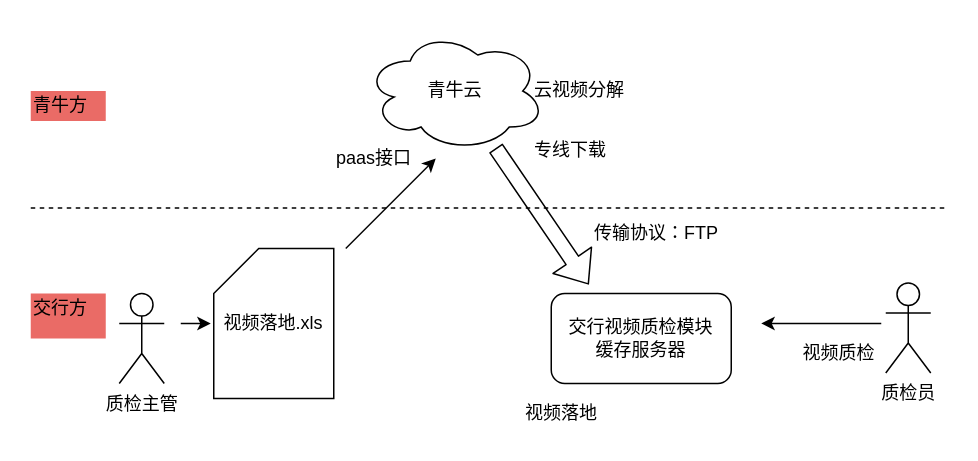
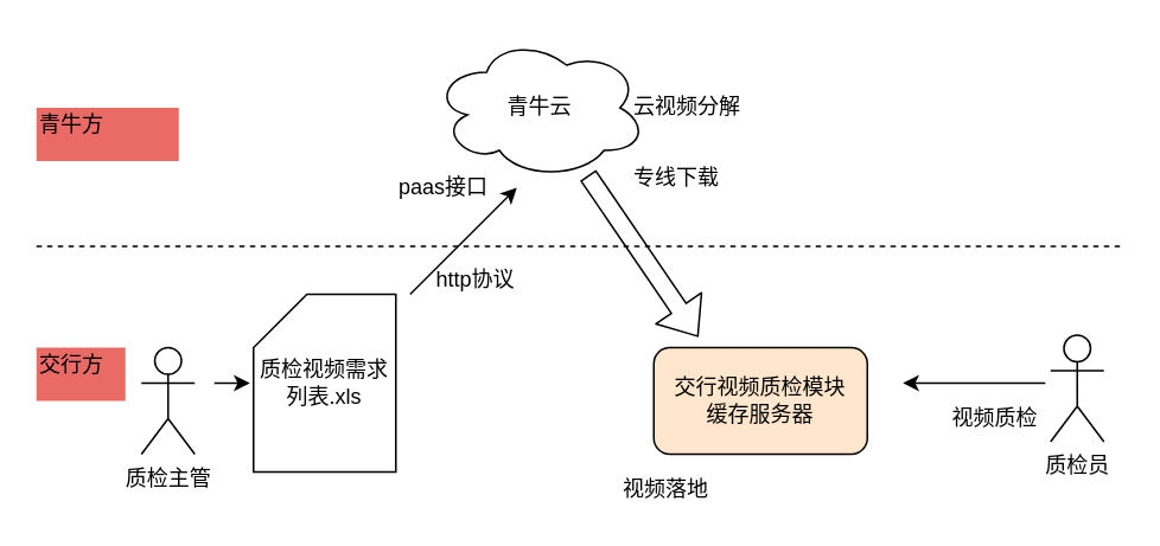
  <mxCell id="0" />
  <mxCell id="1" parent="0" />
  <mxCell id="2" value="青牛云" style="ellipse;shape=cloud;whiteSpace=wrap;html=1;" vertex="1" parent="1"><mxGeometry x="243" y="20" width="120" height="80" as="geometry" /></mxCell>
  <mxCell id="3" value="" style="shape=flexArrow;endArrow=classic;html=1;" edge="1" parent="1"><mxGeometry width="50" height="50" relative="1" as="geometry"><mxPoint x="330" y="98" as="sourcePoint" /><mxPoint x="392" y="189" as="targetPoint" /></mxGeometry></mxCell>
  <mxCell id="4" value="专线下载" style="text;html=1;resizable=0;points=[];autosize=1;align=left;verticalAlign=top;spacingTop=-4;" vertex="1" parent="1"><mxGeometry x="354" y="90" width="60" height="20" as="geometry" /></mxCell>
- <mxCell id="5" value="交行视频质检模块&lt;br&gt;缓存服务器" style="rounded=1;whiteSpace=wrap;html=1;" vertex="1" parent="1"><mxGeometry x="367" y="195" width="120" height="60" as="geometry" /></mxCell>
- <mxCell id="6" value="传输协议：FTP" style="text;html=1;resizable=0;points=[];autosize=1;align=left;verticalAlign=top;spacingTop=-4;" vertex="1" parent="1"><mxGeometry x="394" y="145" width="100" height="20" as="geometry" /></mxCell>
+ <mxCell id="5" value="交行视频质检模块&lt;br&gt;缓存服务器" style="rounded=1;whiteSpace=wrap;html=1;fillColor=#ffe6cc;" vertex="1" parent="1"><mxGeometry x="367" y="195" width="120" height="60" as="geometry" /></mxCell>
  <mxCell id="7" value="质检主管" style="shape=umlActor;verticalLabelPosition=bottom;labelBackgroundColor=#ffffff;verticalAlign=top;html=1;outlineConnect=0;" vertex="1" parent="1"><mxGeometry x="79" y="195" width="30" height="60" as="geometry" /></mxCell>
  <mxCell id="8" value="" style="endArrow=classic;html=1;" edge="1" parent="1"><mxGeometry width="50" height="50" relative="1" as="geometry"><mxPoint x="587" y="215" as="sourcePoint" /><mxPoint x="507" y="215" as="targetPoint" /></mxGeometry></mxCell>
  <mxCell id="9" value="视频落地" style="text;html=1;resizable=0;points=[];autosize=1;align=left;verticalAlign=top;spacingTop=-4;" vertex="1" parent="1"><mxGeometry x="348" y="265" width="60" height="20" as="geometry" /></mxCell>
  <mxCell id="10" value="视频质检" style="text;html=1;resizable=0;points=[];autosize=1;align=left;verticalAlign=top;spacingTop=-4;" vertex="1" parent="1"><mxGeometry x="533" y="225" width="60" height="20" as="geometry" /></mxCell>
  <mxCell id="11" value="云视频分解" style="text;html=1;resizable=0;points=[];autosize=1;align=left;verticalAlign=top;spacingTop=-4;" vertex="1" parent="1"><mxGeometry x="354" y="50" width="80" height="20" as="geometry" /></mxCell>
  <mxCell id="12" value="" style="endArrow=none;dashed=1;html=1;" edge="1" parent="1"><mxGeometry width="50" height="50" relative="1" as="geometry"><mxPoint x="20" y="138" as="sourcePoint" /><mxPoint x="630" y="138" as="targetPoint" /></mxGeometry></mxCell>
- <mxCell id="13" value="青牛方" style="text;html=1;resizable=0;points=[];autosize=1;align=left;verticalAlign=top;spacingTop=-4;fillColor=#EA6B66;" vertex="1" parent="1"><mxGeometry x="20" y="60" width="50" height="20" as="geometry" /></mxCell>
+ <mxCell id="13" value="青牛方" style="text;html=1;resizable=0;points=[];autosize=1;align=left;verticalAlign=top;spacingTop=-4;fillColor=#EA6B66;" vertex="1" parent="1"><mxGeometry x="20" y="60" width="80" height="30" as="geometry" /></mxCell>
  <mxCell id="14" value="交行方" style="text;html=1;resizable=0;points=[];autosize=1;align=left;verticalAlign=top;spacingTop=-4;fillColor=#EA6B66;" vertex="1" parent="1"><mxGeometry x="20" y="195" width="50" height="30" as="geometry" /></mxCell>
- <mxCell id="15" value="视频落地.xls" style="shape=card;whiteSpace=wrap;html=1;" vertex="1" parent="1"><mxGeometry x="142" y="165" width="80" height="100" as="geometry" /></mxCell>
+ <mxCell id="15" value="质检视频需求列表.xls" style="shape=card;whiteSpace=wrap;html=1;" vertex="1" parent="1"><mxGeometry x="142" y="165" width="80" height="100" as="geometry" /></mxCell>
  <mxCell id="16" value="质检员&lt;br&gt;" style="shape=umlActor;verticalLabelPosition=bottom;labelBackgroundColor=#ffffff;verticalAlign=top;html=1;outlineConnect=0;" vertex="1" parent="1"><mxGeometry x="590" y="188" width="30" height="60" as="geometry" /></mxCell>
  <mxCell id="17" value="" style="endArrow=classic;html=1;" edge="1" parent="1"><mxGeometry width="50" height="50" relative="1" as="geometry"><mxPoint x="230" y="165" as="sourcePoint" /><mxPoint x="290" y="105" as="targetPoint" /></mxGeometry></mxCell>
  <mxCell id="18" value="" style="endArrow=classic;html=1;" edge="1" parent="1"><mxGeometry width="50" height="50" relative="1" as="geometry"><mxPoint x="120" y="215" as="sourcePoint" /><mxPoint x="140" y="215" as="targetPoint" /></mxGeometry></mxCell>
+ <mxCell id="19" value="http协议" style="text;html=1;resizable=0;points=[];autosize=1;align=left;verticalAlign=top;spacingTop=-4;" vertex="1" parent="1"><mxGeometry x="243" y="147" width="60" height="20" as="geometry" /></mxCell>
  <mxCell id="20" value="paas接口" style="text;html=1;resizable=0;points=[];autosize=1;align=left;verticalAlign=top;spacingTop=-4;" vertex="1" parent="1"><mxGeometry x="222" y="95" width="70" height="20" as="geometry" /></mxCell>
